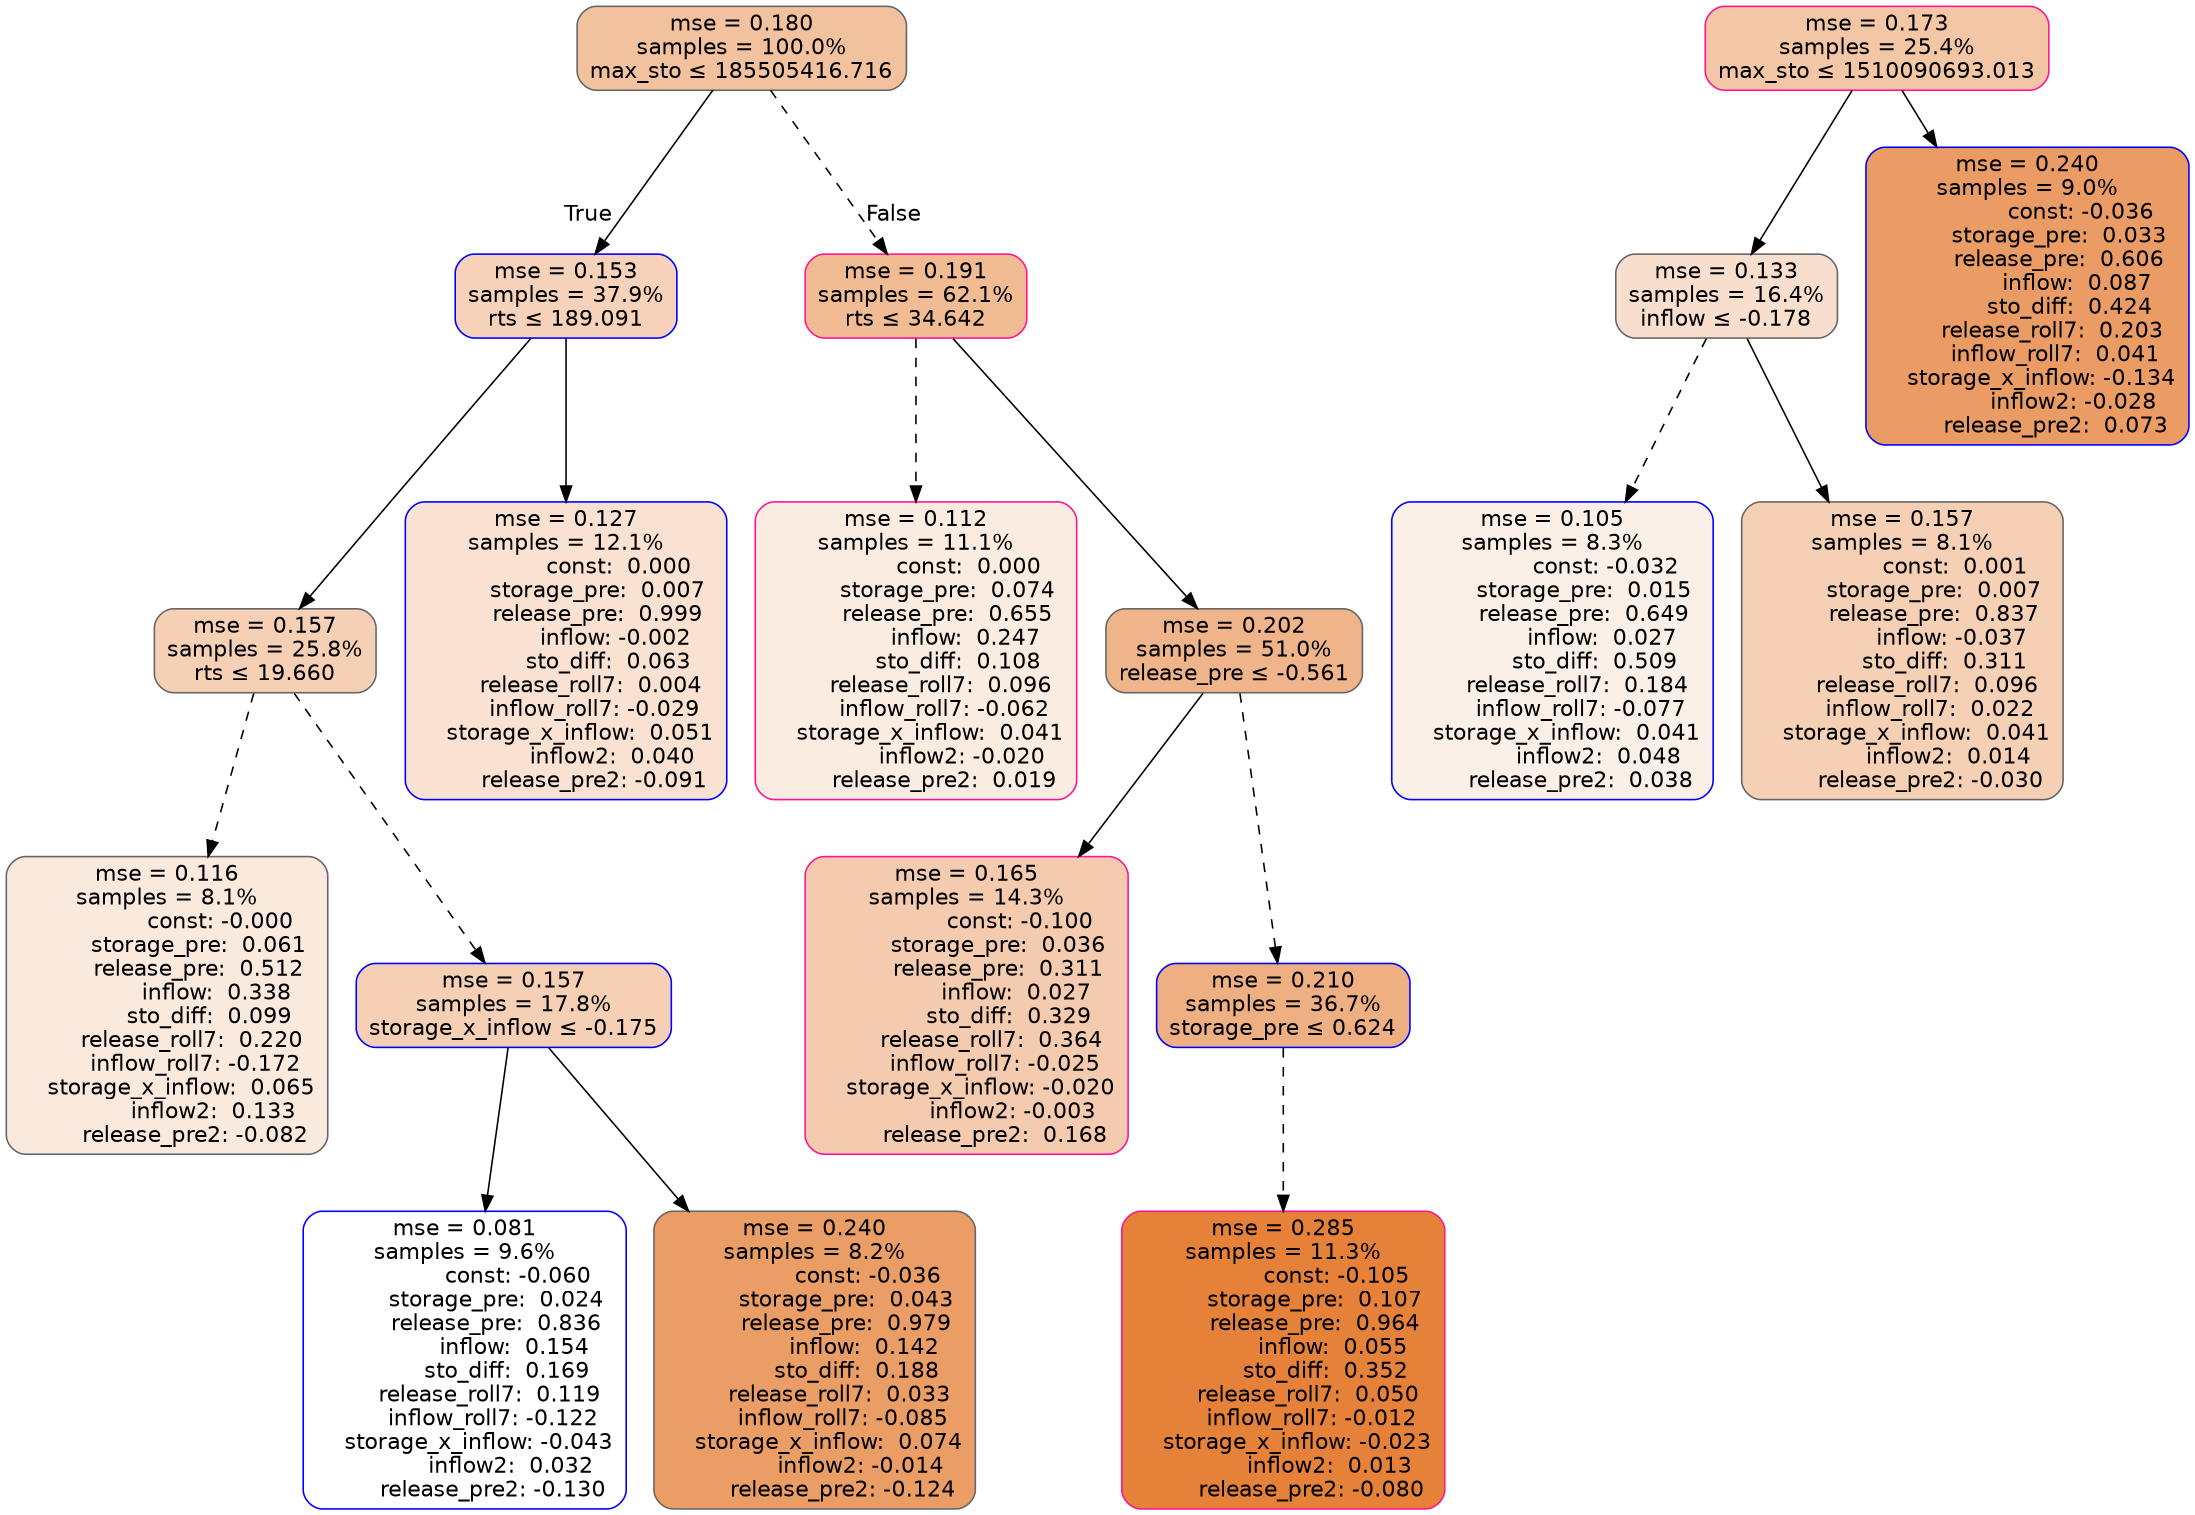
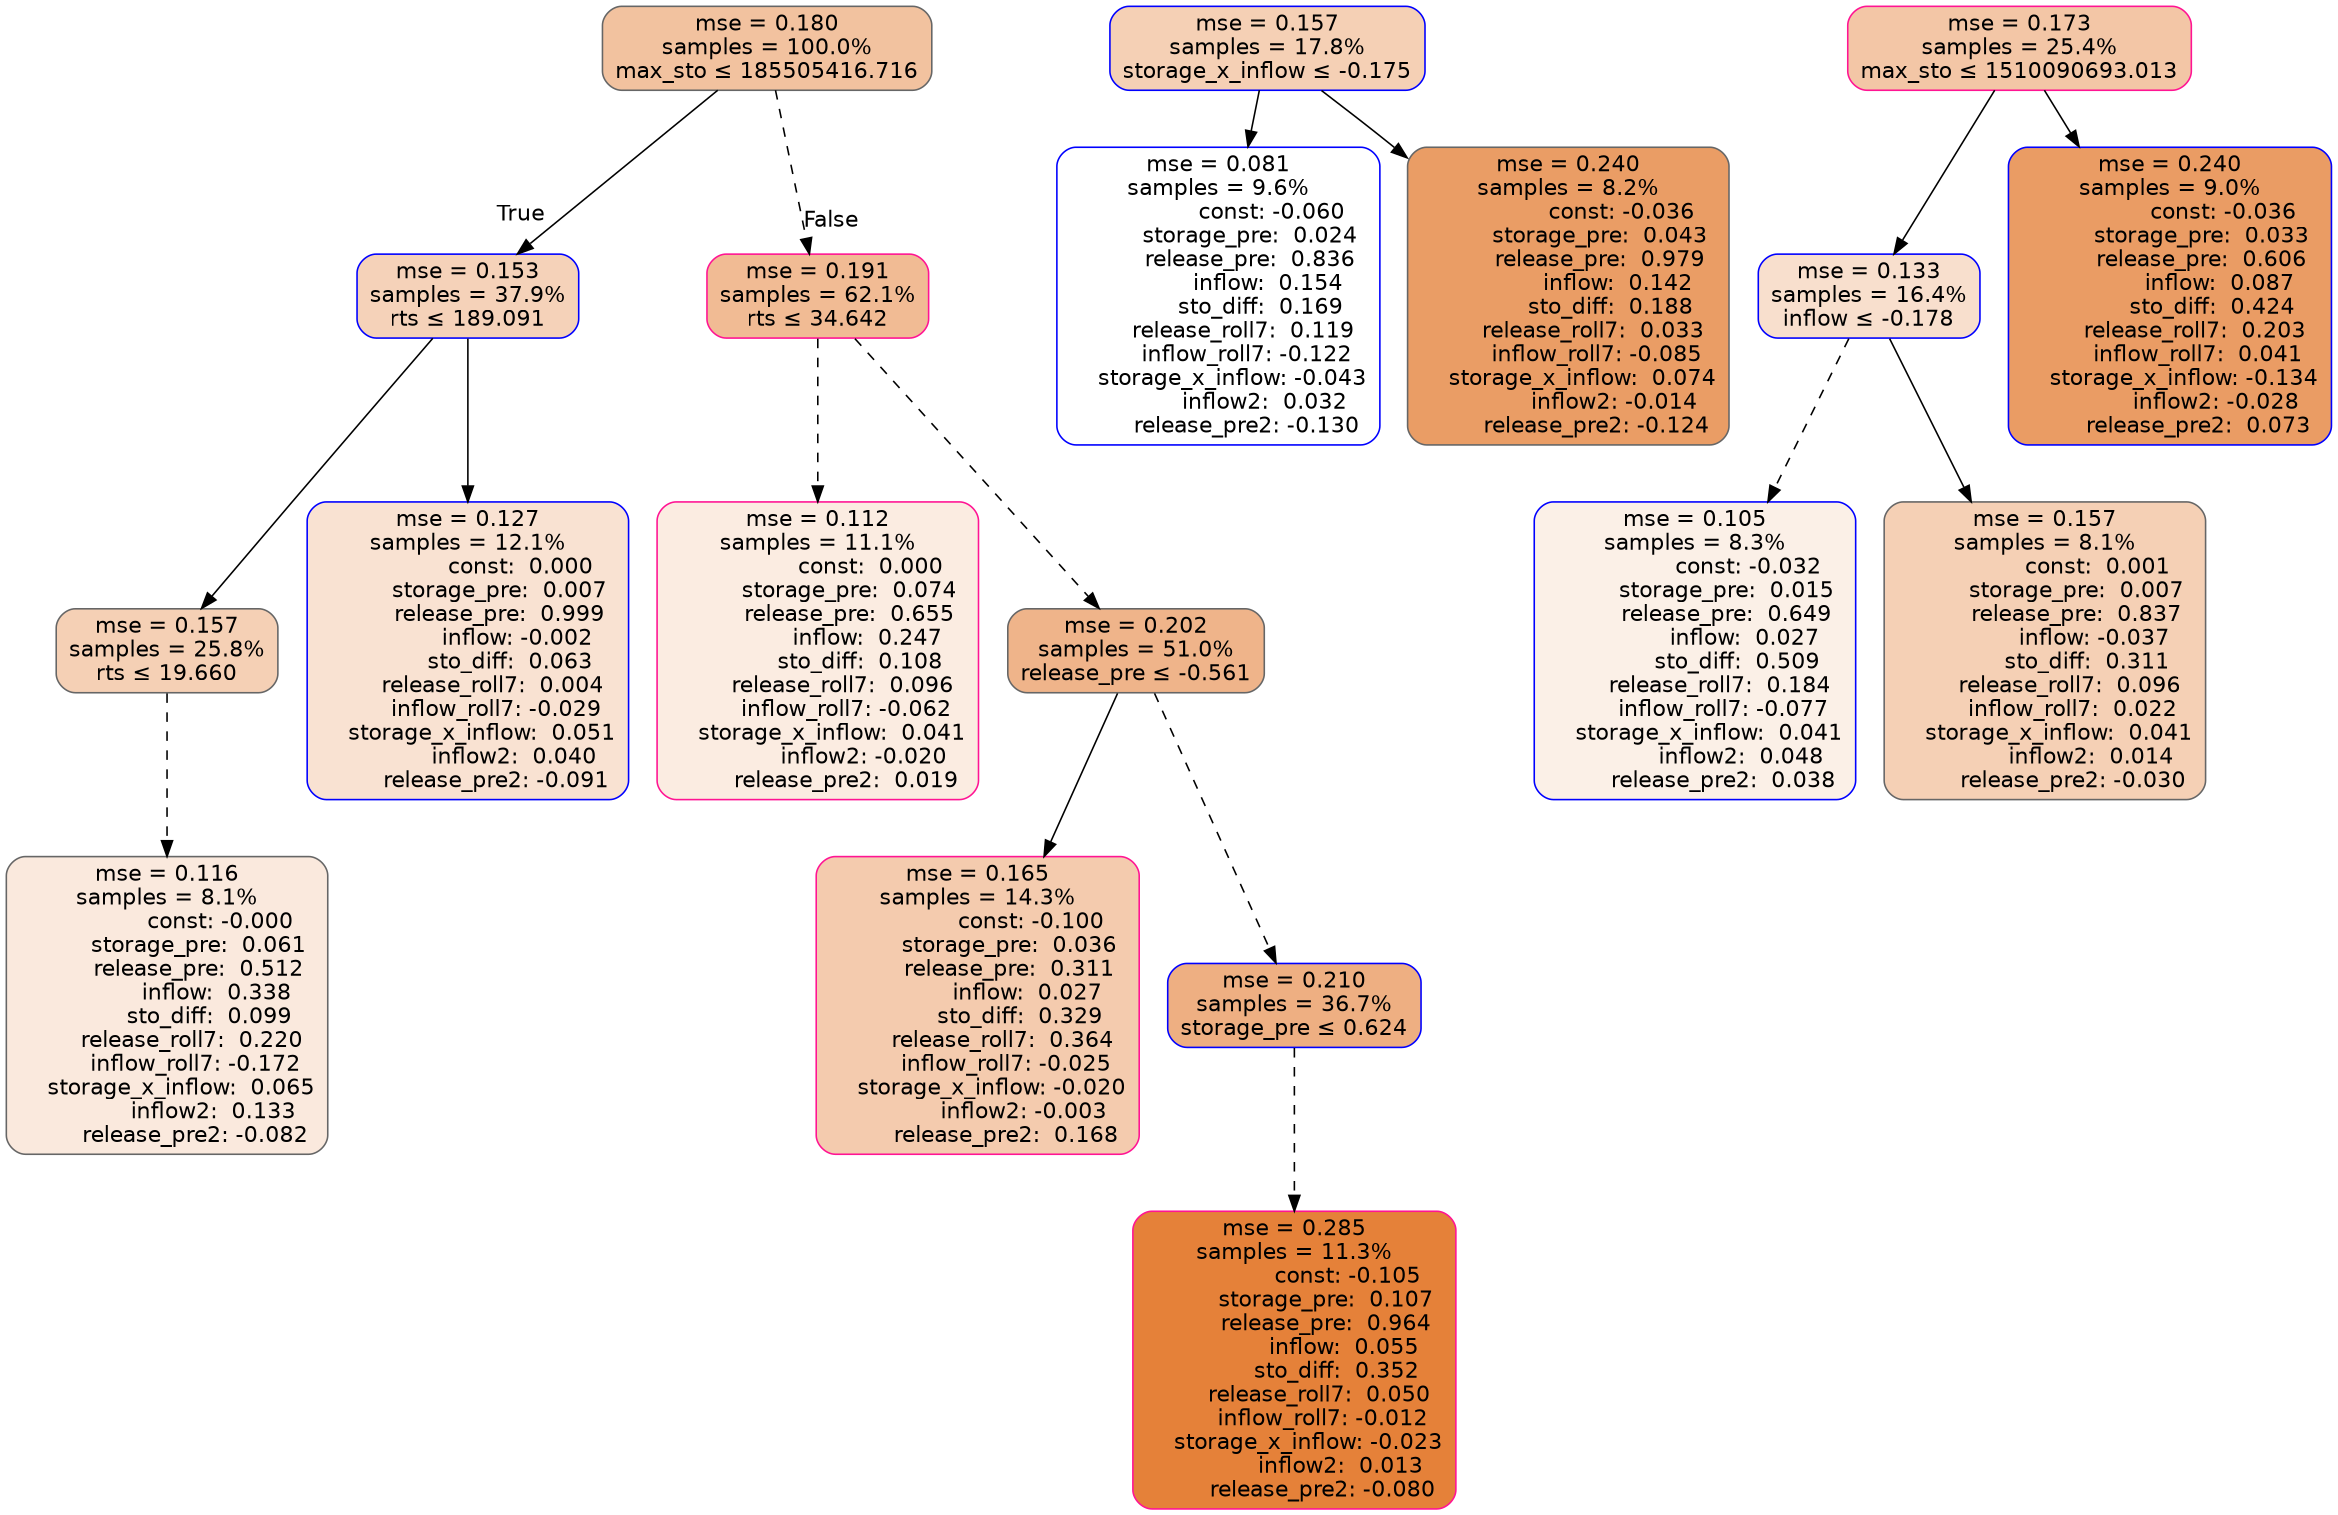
  digraph {
    node [color=blue fillcolor="#f5d0b5" fontname=helvetica shape=rectangle style="filled, rounded"]
    edge [fontname=helvetica style=solid]
    n1 [color=gray40 fillcolor="#f2c29f" label="mse = 0.180\nsamples = 100.0%\nmax_sto &le; 185505416.716"]
    n2 [fillcolor="#f5d2b9" label="mse = 0.153\nsamples = 37.9%\nrts &le; 189.091"]
    n3 [color=deeppink fillcolor="#f1bb94" label="mse = 0.191\nsamples = 62.1%\nrts &le; 34.642"]
    n4 [color=gray40 label="mse = 0.157\nsamples = 25.8%\nrts &le; 19.660"]
    n5 [fillcolor="#f9e2d2" label="mse = 0.127\nsamples = 12.1%\n               const:  0.000\n         storage_pre:  0.007\n         release_pre:  0.999\n              inflow: -0.002\n            sto_diff:  0.063\n       release_roll7:  0.004\n        inflow_roll7: -0.029\n    storage_x_inflow:  0.051\n             inflow2:  0.040\n        release_pre2: -0.091"]
    n6 [color=deeppink fillcolor="#fbece1" label="mse = 0.112\nsamples = 11.1%\n               const:  0.000\n         storage_pre:  0.074\n         release_pre:  0.655\n              inflow:  0.247\n            sto_diff:  0.108\n       release_roll7:  0.096\n        inflow_roll7: -0.062\n    storage_x_inflow:  0.041\n             inflow2: -0.020\n        release_pre2:  0.019"]
    n7 [color=gray40 fillcolor="#efb48a" label="mse = 0.202\nsamples = 51.0%\nrelease_pre &le; -0.561"]
    n8 [color=gray40 fillcolor="#fae9dd" label="mse = 0.116\nsamples = 8.1%\n               const: -0.000\n         storage_pre:  0.061\n         release_pre:  0.512\n              inflow:  0.338\n            sto_diff:  0.099\n       release_roll7:  0.220\n        inflow_roll7: -0.172\n    storage_x_inflow:  0.065\n             inflow2:  0.133\n        release_pre2: -0.082"]
    n9 [label="mse = 0.157\nsamples = 17.8%\nstorage_x_inflow &le; -0.175"]
    n10 [fillcolor="#ffffff" label="mse = 0.081\nsamples = 9.6%\n               const: -0.060\n         storage_pre:  0.024\n         release_pre:  0.836\n              inflow:  0.154\n            sto_diff:  0.169\n       release_roll7:  0.119\n        inflow_roll7: -0.122\n    storage_x_inflow: -0.043\n             inflow2:  0.032\n        release_pre2: -0.130"]
    n11 [color=gray40 fillcolor="#ea9d65" label="mse = 0.240\nsamples = 8.2%\n               const: -0.036\n         storage_pre:  0.043\n         release_pre:  0.979\n              inflow:  0.142\n            sto_diff:  0.188\n       release_roll7:  0.033\n        inflow_roll7: -0.085\n    storage_x_inflow:  0.074\n             inflow2: -0.014\n        release_pre2: -0.124"]
    n12 [color=deeppink fillcolor="#f4cbae" label="mse = 0.165\nsamples = 14.3%\n               const: -0.100\n         storage_pre:  0.036\n         release_pre:  0.311\n              inflow:  0.027\n            sto_diff:  0.329\n       release_roll7:  0.364\n        inflow_roll7: -0.025\n    storage_x_inflow: -0.020\n             inflow2: -0.003\n        release_pre2:  0.168"]
    n13 [fillcolor="#eeaf82" label="mse = 0.210\nsamples = 36.7%\nstorage_pre &le; 0.624"]
    n14 [color=deeppink fillcolor="#e58139" label="mse = 0.285\nsamples = 11.3%\n               const: -0.105\n         storage_pre:  0.107\n         release_pre:  0.964\n              inflow:  0.055\n            sto_diff:  0.352\n       release_roll7:  0.050\n        inflow_roll7: -0.012\n    storage_x_inflow: -0.023\n             inflow2:  0.013\n        release_pre2: -0.080"]
    n15 [color=deeppink fillcolor="#f3c6a6" label="mse = 0.173\nsamples = 25.4%\nmax_sto &le; 1510090693.013"]
-   n16 [color=gray40 fillcolor="#f8dfcd" label="mse = 0.133\nsamples = 16.4%\ninflow &le; -0.178"]
+   n16 [fillcolor="#f8dfcd" label="mse = 0.133\nsamples = 16.4%\ninflow &le; -0.178"]
    n17 [fillcolor="#ea9c64" label="mse = 0.240\nsamples = 9.0%\n               const: -0.036\n         storage_pre:  0.033\n         release_pre:  0.606\n              inflow:  0.087\n            sto_diff:  0.424\n       release_roll7:  0.203\n        inflow_roll7:  0.041\n    storage_x_inflow: -0.134\n             inflow2: -0.028\n        release_pre2:  0.073"]
    n18 [fillcolor="#fbf0e7" label="mse = 0.105\nsamples = 8.3%\n               const: -0.032\n         storage_pre:  0.015\n         release_pre:  0.649\n              inflow:  0.027\n            sto_diff:  0.509\n       release_roll7:  0.184\n        inflow_roll7: -0.077\n    storage_x_inflow:  0.041\n             inflow2:  0.048\n        release_pre2:  0.038"]
    n19 [color=gray40 label="mse = 0.157\nsamples = 8.1%\n               const:  0.001\n         storage_pre:  0.007\n         release_pre:  0.837\n              inflow: -0.037\n            sto_diff:  0.311\n       release_roll7:  0.096\n        inflow_roll7:  0.022\n    storage_x_inflow:  0.041\n             inflow2:  0.014\n        release_pre2: -0.030"]
    n1 -> n2 [headlabel=True labelangle=45 labeldistance=2.5]
    n1 -> n3 [headlabel=False labelangle=-45 labeldistance=2.5 style=dashed]
    n2 -> n4
    n2 -> n5
    n3 -> n6 [style=dashed]
-   n3 -> n7
+   n3 -> n7 [style=dashed]
    n4 -> n8 [style=dashed]
-   n4 -> n9 [style=dashed]
    n7 -> n12
    n7 -> n13 [style=dashed]
    n9 -> n10
    n9 -> n11
    n13 -> n14 [style=dashed]
    n15 -> n16
    n15 -> n17
    n16 -> n18 [style=dashed]
    n16 -> n19
  }
